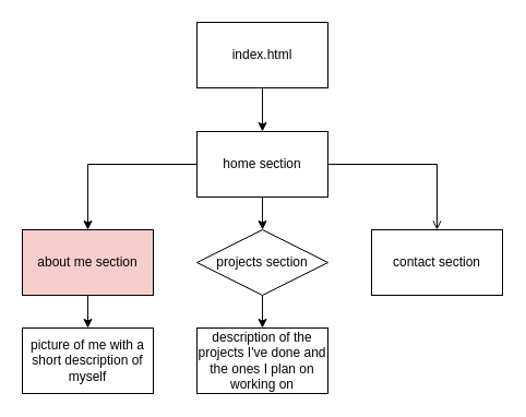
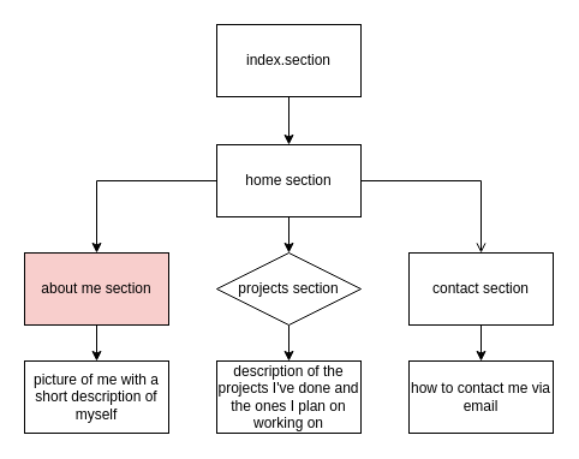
  <mxCell id="0" />
  <mxCell id="1" parent="0" />
  <mxCell id="2" value="" style="edgeStyle=orthogonalEdgeStyle;rounded=0;orthogonalLoop=1;jettySize=auto;html=1;" edge="1" parent="1" source="3" target="7"><mxGeometry relative="1" as="geometry" /></mxCell>
- <mxCell id="3" value="index.html" style="rounded=0;whiteSpace=wrap;html=1;" vertex="1" parent="1"><mxGeometry x="180" y="20" width="120" height="60" as="geometry" /></mxCell>
+ <mxCell id="3" value="index.section" style="rounded=0;whiteSpace=wrap;html=1;" vertex="1" parent="1"><mxGeometry x="180" y="20" width="120" height="60" as="geometry" /></mxCell>
  <mxCell id="4" value="" style="edgeStyle=orthogonalEdgeStyle;rounded=0;orthogonalLoop=1;jettySize=auto;html=1;" edge="1" parent="1" source="7" target="11"><mxGeometry relative="1" as="geometry" /></mxCell>
  <mxCell id="5" style="edgeStyle=orthogonalEdgeStyle;rounded=0;orthogonalLoop=1;jettySize=auto;html=1;entryX=0.5;entryY=0;entryDx=0;entryDy=0;" edge="1" parent="1" source="7" target="9"><mxGeometry relative="1" as="geometry" /></mxCell>
  <mxCell id="6" style="edgeStyle=orthogonalEdgeStyle;rounded=0;orthogonalLoop=1;jettySize=auto;html=1;entryX=0.5;entryY=0;entryDx=0;entryDy=0;endArrow=open;" edge="1" parent="1" source="7" target="13"><mxGeometry relative="1" as="geometry" /></mxCell>
  <mxCell id="7" value="home section" style="rounded=0;whiteSpace=wrap;html=1;" vertex="1" parent="1"><mxGeometry x="180" y="120" width="120" height="60" as="geometry" /></mxCell>
  <mxCell id="8" value="" style="edgeStyle=orthogonalEdgeStyle;rounded=0;orthogonalLoop=1;jettySize=auto;html=1;" edge="1" parent="1" source="9" target="14"><mxGeometry relative="1" as="geometry" /></mxCell>
  <mxCell id="9" value="about me section" style="rounded=0;whiteSpace=wrap;html=1;fillColor=#f8cecc;" vertex="1" parent="1"><mxGeometry x="20" y="210" width="120" height="60" as="geometry" /></mxCell>
  <mxCell id="10" value="" style="edgeStyle=orthogonalEdgeStyle;rounded=0;orthogonalLoop=1;jettySize=auto;html=1;" edge="1" parent="1" source="11" target="15"><mxGeometry relative="1" as="geometry" /></mxCell>
  <mxCell id="11" value="projects section" style="rhombus;whiteSpace=wrap;html=1;" vertex="1" parent="1"><mxGeometry x="180" y="210" width="120" height="60" as="geometry" /></mxCell>
+ <mxCell id="12" value="" style="edgeStyle=orthogonalEdgeStyle;rounded=0;orthogonalLoop=1;jettySize=auto;html=1;" edge="1" parent="1" source="13" target="16"><mxGeometry relative="1" as="geometry" /></mxCell>
  <mxCell id="13" value="contact section" style="rounded=0;whiteSpace=wrap;html=1;" vertex="1" parent="1"><mxGeometry x="340" y="210" width="120" height="60" as="geometry" /></mxCell>
  <mxCell id="14" value="picture of me with a short description of myself" style="rounded=0;whiteSpace=wrap;html=1;" vertex="1" parent="1"><mxGeometry x="20" y="300" width="120" height="60" as="geometry" /></mxCell>
  <mxCell id="15" value="description of the projects I've done and the ones I plan on working on" style="rounded=0;whiteSpace=wrap;html=1;" vertex="1" parent="1"><mxGeometry x="180" y="300" width="120" height="60" as="geometry" /></mxCell>
+ <mxCell id="16" value="how to contact me via email" style="rounded=0;whiteSpace=wrap;html=1;" vertex="1" parent="1"><mxGeometry x="340" y="300" width="120" height="60" as="geometry" /></mxCell>
